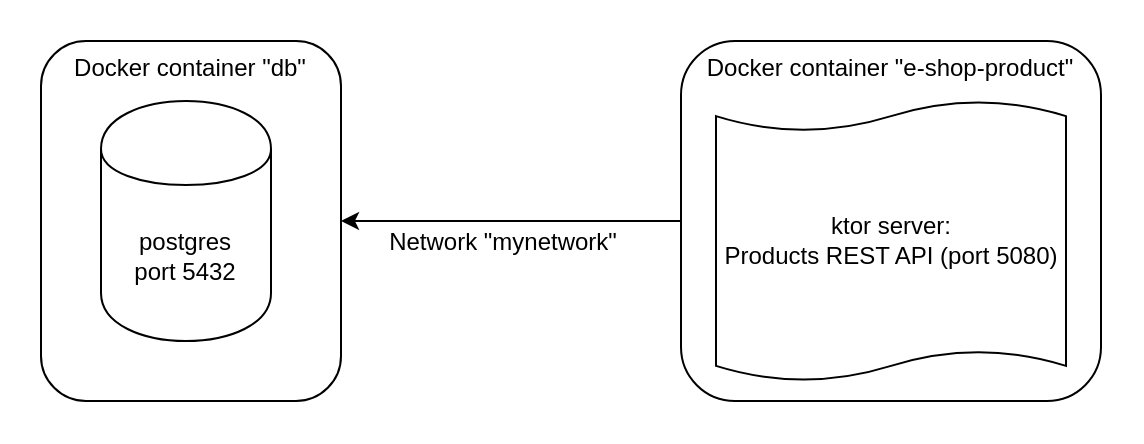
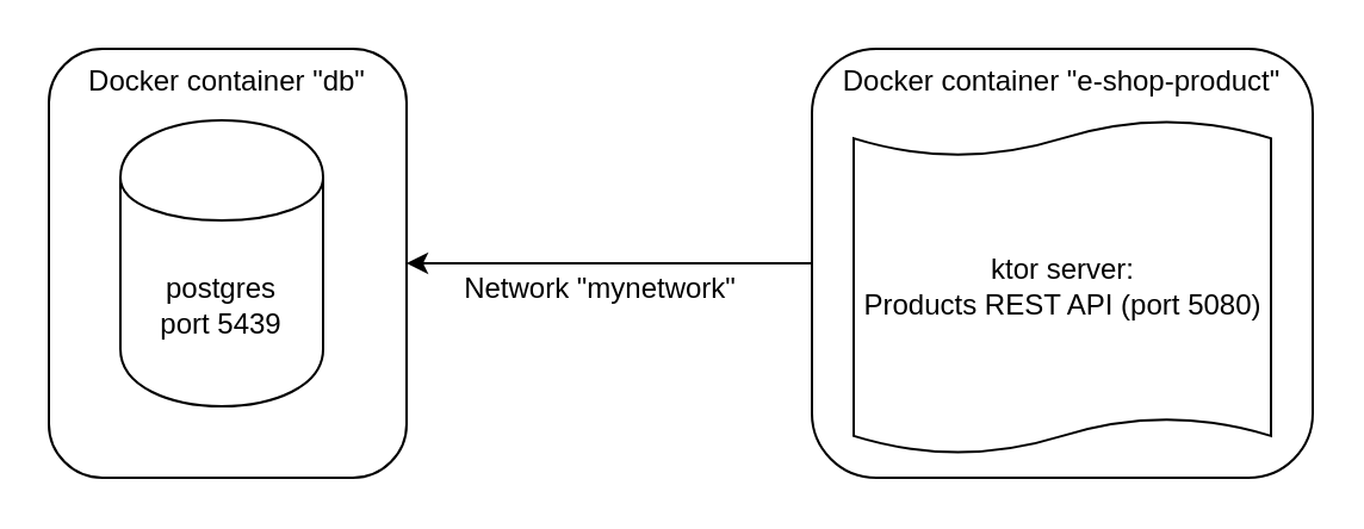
  <mxCell id="0" />
  <mxCell id="1" parent="0" />
  <mxCell id="2" value="&lt;div&gt;Docker container &quot;db&quot;&lt;/div&gt;" style="rounded=1;whiteSpace=wrap;html=1;verticalAlign=top;" parent="1" vertex="1"><mxGeometry x="20" y="20" width="150" height="180" as="geometry" /></mxCell>
- <mxCell id="3" value="&lt;div&gt;postgres&lt;/div&gt;&lt;div&gt;port 5432&lt;br&gt;&lt;/div&gt;" style="shape=cylinder;whiteSpace=wrap;html=1;boundedLbl=1;backgroundOutline=1;" parent="1" vertex="1"><mxGeometry x="50" y="50" width="85" height="120" as="geometry" /></mxCell>
+ <mxCell id="3" value="&lt;div&gt;postgres&lt;/div&gt;&lt;div&gt;port 5439&lt;br&gt;&lt;/div&gt;" style="shape=cylinder;whiteSpace=wrap;html=1;boundedLbl=1;backgroundOutline=1;" parent="1" vertex="1"><mxGeometry x="50" y="50" width="85" height="120" as="geometry" /></mxCell>
  <mxCell id="4" style="edgeStyle=orthogonalEdgeStyle;rounded=0;orthogonalLoop=1;jettySize=auto;html=1;exitX=0;exitY=0.5;exitDx=0;exitDy=0;entryX=1;entryY=0.5;entryDx=0;entryDy=0;startArrow=none;startFill=0;endArrow=classic;endFill=1;" parent="1" source="6" target="2" edge="1"><mxGeometry relative="1" as="geometry" /></mxCell>
  <mxCell id="5" value="Network &quot;mynetwork&quot;" style="text;html=1;align=center;verticalAlign=middle;resizable=0;points=[];labelBackgroundColor=#ffffff;" parent="4" vertex="1" connectable="0"><mxGeometry x="-0.217" y="1" relative="1" as="geometry"><mxPoint x="-23" y="9" as="offset" /></mxGeometry></mxCell>
  <mxCell id="6" value="Docker container &quot;e-shop-product&quot;" style="rounded=1;whiteSpace=wrap;html=1;verticalAlign=top;" parent="1" vertex="1"><mxGeometry x="340" y="20" width="210" height="180" as="geometry" /></mxCell>
  <mxCell id="7" value="&lt;div&gt;ktor server:&lt;/div&gt;&lt;div&gt;Products REST API (port 5080)&lt;br&gt;&lt;/div&gt;" style="shape=tape;whiteSpace=wrap;html=1;size=0.108;" parent="1" vertex="1"><mxGeometry x="357.5" y="50" width="175" height="140" as="geometry" /></mxCell>
